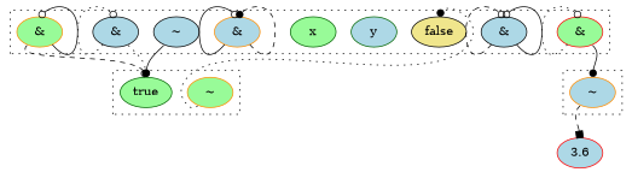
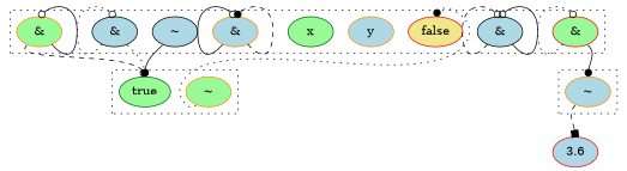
  digraph {
    clusterrank=local
    compound=true
    node [color=darkorange fillcolor=lightblue style=filled]
    edge [arrowhead=odot headport=n style=solid tailport=sw]
-   n1 [color=black fillcolor=khaki label=false]
+   n1 [color=red fillcolor=khaki label=false]
    n2 [color=black label="&"]
    n3 [color=black label="~"]
-   n4 [color=darkgreen label=y]
+   n4 [label=y]
    n5 [color=darkgreen fillcolor=palegreen label=x]
    n6 [label="&"]
    n7 [color=black label="&"]
    n8 [color=red fillcolor=palegreen label="&"]
    n9 [fillcolor=palegreen label="&"]
    n10 [color=darkgreen fillcolor=palegreen label=true]
    n11 [fillcolor=palegreen label="~"]
    n12 [label="~"]
    n13 [color=red label=3.6]
    subgraph cluster_1 {
      style=dotted
      n1
      n2
      n3
      n4
      n5
      n6
      n7
      n8
      n9
    }
    subgraph cluster_2 {
      style=dotted
      n10
      n11
    }
    subgraph cluster_3 {
      style=dotted
      n12
    }
    n2 -> n2 [style=dashed]
    n2 -> n2 [tailport=se]
    n3 -> n10 [arrowhead=dot]
    n6 -> n6
    n6 -> n6 [arrowhead=dot style=dashed tailport=se]
    n7 -> n7 [style=dotted]
    n7 -> n10 [arrowhead=dot style=dotted tailport=se]
    n8 -> n8 [style=dotted]
    n8 -> n12 [arrowhead=dot tailport=se]
    n9 -> n9 [tailport=se]
    n9 -> n10 [style=dashed]
    n11 -> n1 [arrowhead=dot style=dotted]
    n12 -> n13 [arrowhead=box style=dashed]
  }
